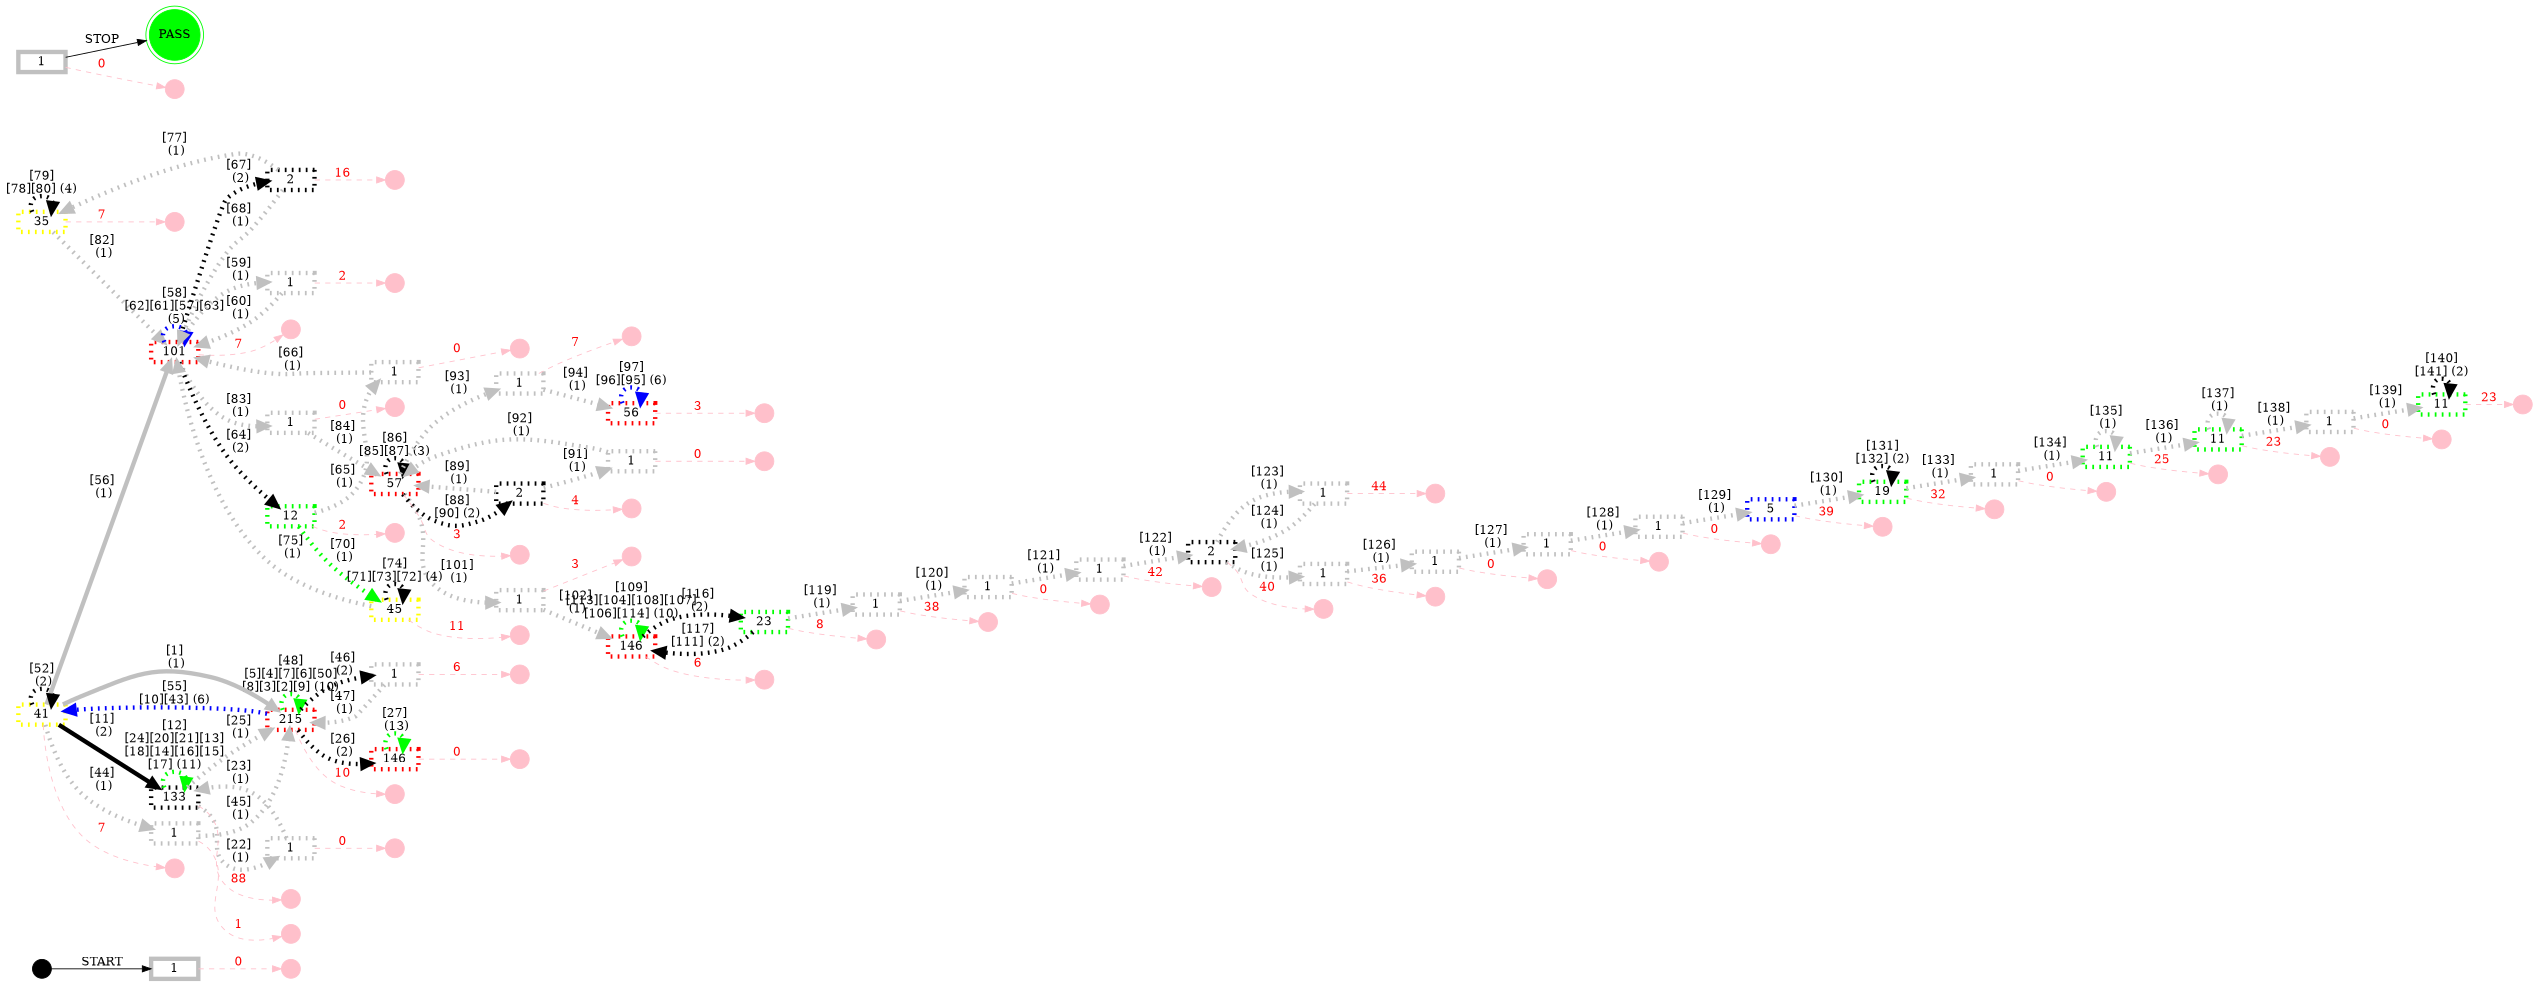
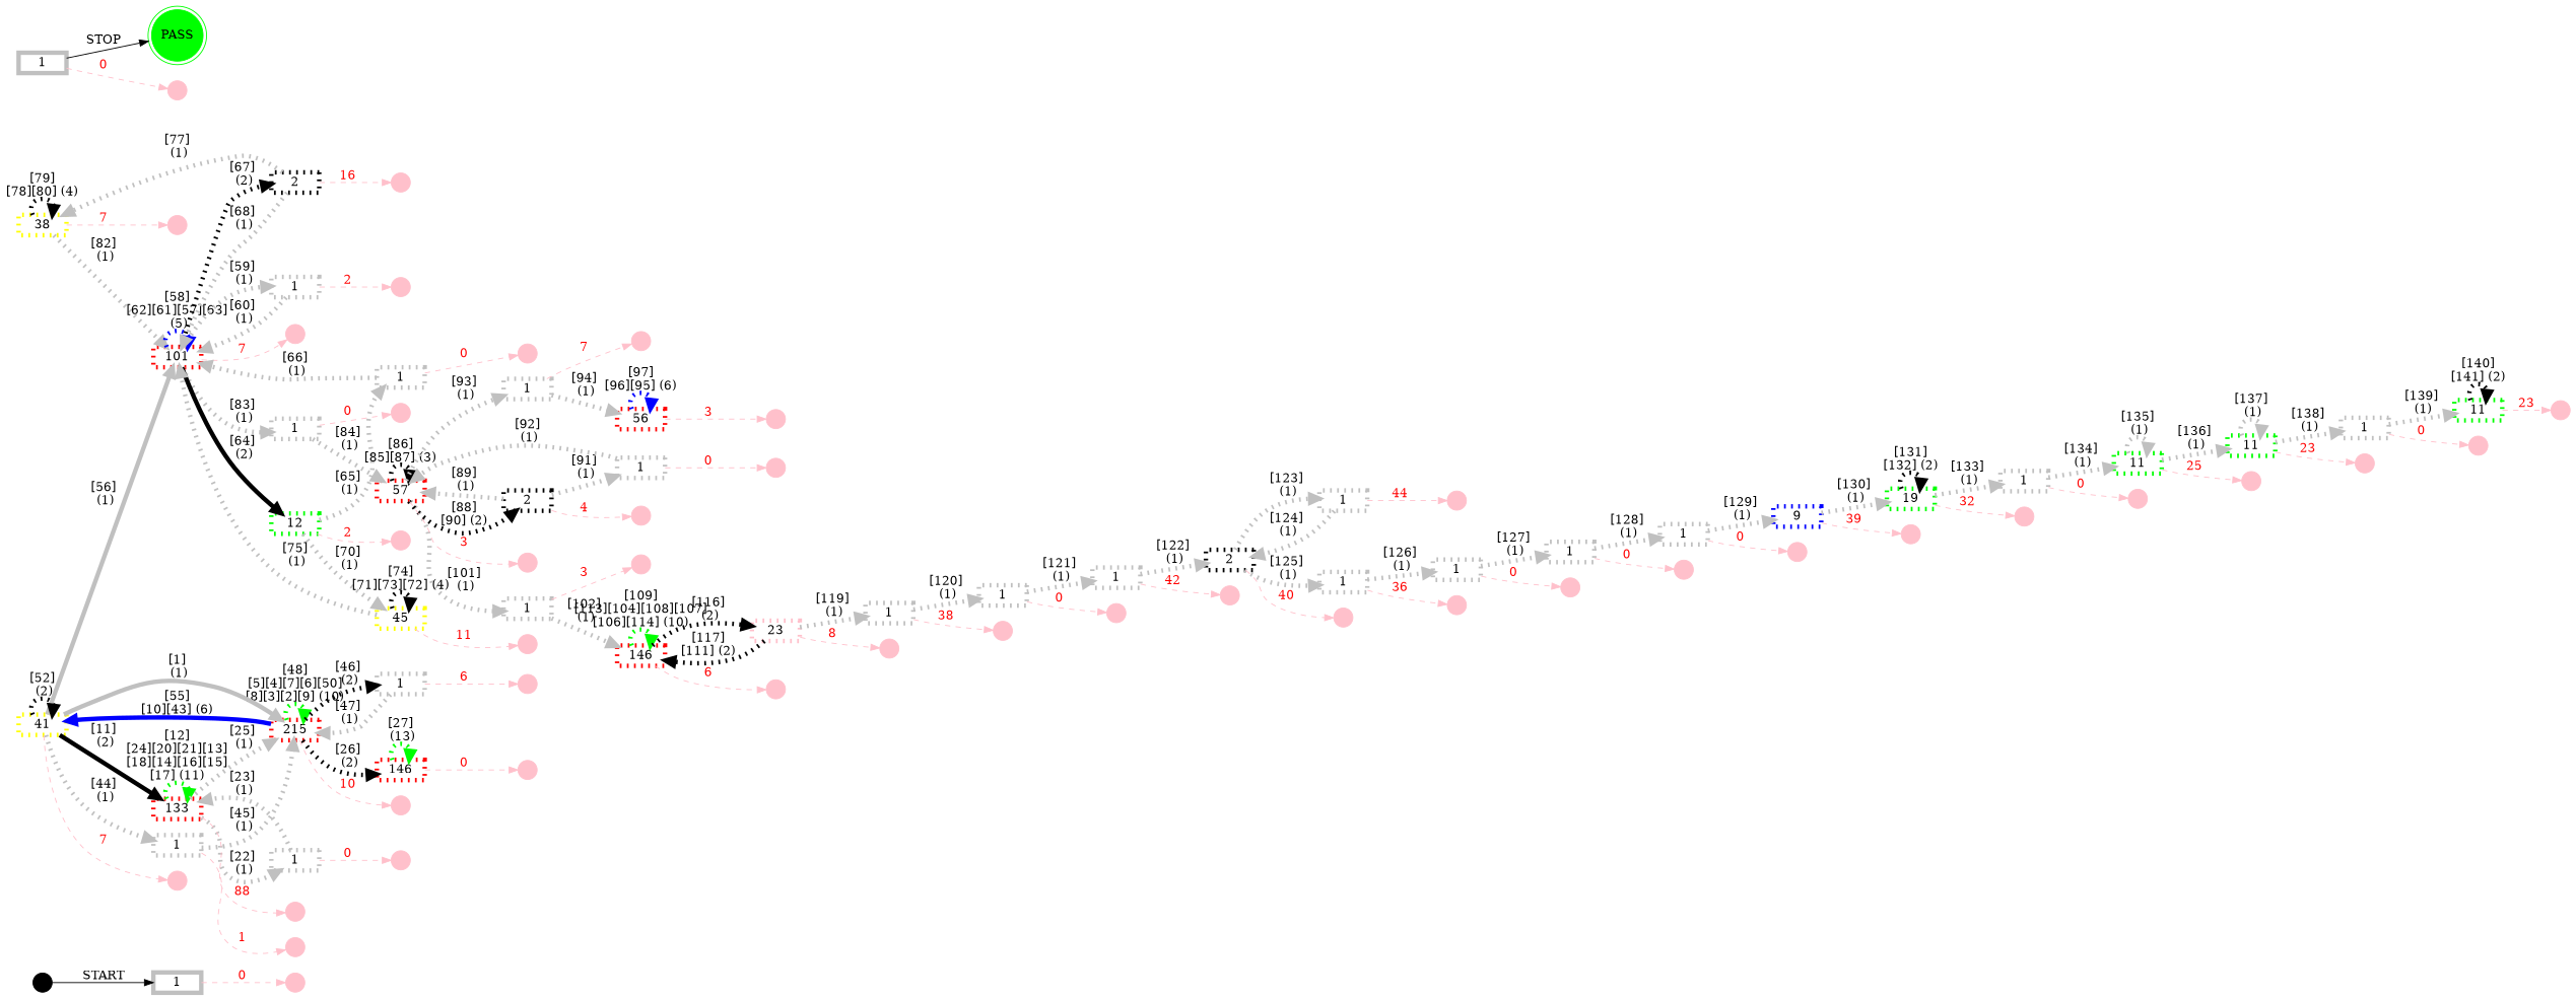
  digraph {
    rankdir=LR
    node [color=pink shape=point style=solid fixedsize=false fontcolor=black]
    edge [color=grey style=dotted penwidth=5]
    ENTRY [color=black height=0.3 fixedsize="" fontcolor=""]
    n2 [color=grey height=0.3 label=1 penwidth=5 shape=rect]
    uSR1dq5ezlae31463006495 [fontcolor=pink height=0.3]
-   n4 [color=yellow height=0.3 label=35 penwidth=5 shape=rect style=dotted]
+   n4 [color=yellow height=0.3 label=38 penwidth=5 shape=rect style=dotted]
    n5 [color=red height=0.3 label=101 penwidth=5 shape=rect style=dotted]
    uSRctccre26e3348618199 [fontcolor=pink height=0.3]
    n7 [color=grey height=0.3 label=1 penwidth=5 shape=rect style=dotted]
    n8 [color=green height=0.3 label=12 penwidth=5 shape=rect style=dotted]
    n9 [color=black height=0.3 label=2 penwidth=5 shape=rect style=dotted]
    n10 [color=grey height=0.3 label=1 penwidth=5 shape=rect style=dotted]
    uSR1gydz1119c2959523811 [fontcolor=pink height=0.3]
    n12 [color=red height=0.3 label=57 penwidth=5 shape=rect style=dotted]
    uSR4rkqdq1c3613337755 [fontcolor=pink height=0.3]
    n14 [color=grey height=0.3 label=1 penwidth=5 shape=rect style=dotted]
    n15 [color=black height=0.3 label=2 penwidth=5 shape=rect style=dotted]
    n16 [color=grey height=0.3 label=1 penwidth=5 shape=rect style=dotted]
    uSRtpp9291d21108131987 [fontcolor=pink height=0.3]
    n18 [color=red height=0.3 label=146 penwidth=5 shape=rect style=dotted]
    uSR19ksodq271734213595 [fontcolor=pink height=0.3]
    n20 [color=grey height=0.3 label=1 penwidth=5 shape=rect style=dotted]
    uSR1y3wwqw20d1235104920 [fontcolor=pink height=0.3]
    n22 [color=red height=0.3 label=56 penwidth=5 shape=rect style=dotted]
    uSRpqbmee2c11629289201 [fontcolor=pink height=0.3]
    n24 [color=black height=0.3 label=2 penwidth=5 shape=rect style=dotted]
    n25 [color=grey height=0.3 label=1 penwidth=5 shape=rect style=dotted]
    n26 [color=grey height=0.3 label=1 penwidth=5 shape=rect style=dotted]
    uSR1vzz8km13b11961975580 [fontcolor=pink height=0.3]
    uSR1z0wvv615551944790784 [fontcolor=pink height=0.3]
    n29 [color=grey height=0.3 label=1 penwidth=5 shape=rect style=dotted]
    uSRn8scck11892009010766 [fontcolor=pink height=0.3]
-   n31 [color=black height=0.3 label=133 penwidth=5 shape=rect style=dotted]
+   n31 [color=red height=0.3 label=133 penwidth=5 shape=rect style=dotted]
    n32 [color=red height=0.3 label=215 penwidth=5 shape=rect style=dotted]
    n33 [color=grey height=0.3 label=1 penwidth=5 shape=rect style=dotted]
    uSRz4yekg58338414550 [fontcolor=pink height=0.3]
    n35 [color=grey height=0.3 label=1 penwidth=5 shape=rect style=dotted]
    n36 [color=red height=0.3 label=146 penwidth=5 shape=rect style=dotted]
    n37 [color=yellow height=0.3 label=41 penwidth=5 shape=rect style=dotted]
    uSR1nd9x6414e2307877123 [fontcolor=pink height=0.3]
    uSR1pdx4n65f6934260831 [fontcolor=pink height=0.3]
    n40 [color=grey height=0.3 label=1 penwidth=5 shape=rect style=dotted]
    uSR1oz6mhf2423302866810 [fontcolor=pink height=0.3]
    uSR1k3pzxt23d1115512589 [fontcolor=pink height=0.3]
    uSR14tsk4l1752632078229 [fontcolor=pink height=0.3]
-   n44 [color=green height=0.3 label=23 penwidth=5 shape=rect style=dotted]
+   n44 [height=0.3 label=23 penwidth=5 shape=rect style=dotted]
    uSR1t5yjcp4543204213750 [fontcolor=pink height=0.3]
    n46 [color=yellow height=0.3 label=45 penwidth=5 shape=rect style=dotted]
    n47 [color=grey height=0.3 label=1 penwidth=5 shape=rect style=dotted]
    uSR19de3he23b1333424495 [fontcolor=pink height=0.3]
    uSR1no0ksx41e2623200056 [fontcolor=pink height=0.3]
    uSR4mzb462244275828291 [fontcolor=pink height=0.3]
    n51 [color=grey height=0.3 label=1 penwidth=5 shape=rect style=dotted]
    uSR1swggzf5f63221558736 [fontcolor=pink height=0.3]
    n53 [color=grey height=0.3 label=1 penwidth=5 shape=rect style=dotted]
    uSR1qvdybvcaf4137089283 [fontcolor=pink height=0.3]
    uSR144zc2i28b2864377794 [fontcolor=pink height=0.3]
    n56 [color=grey height=0.3 label=1 penwidth=5 shape=rect style=dotted]
    uSR7ldzry11573236102587 [fontcolor=pink height=0.3]
    uSRit234j1891698045338 [fontcolor=pink height=0.3]
    uSRucyl7c17053131475702 [fontcolor=pink height=0.3]
    uSR13y5cq625a659597692 [fontcolor=pink height=0.3]
    uSRkd1vuk1d72078707989 [fontcolor=pink height=0.3]
    n62 [color=green height=0.3 label=11 penwidth=5 shape=rect style=dotted]
    uSR1a62d1g8631667493542 [fontcolor=pink height=0.3]
    n64 [color=green height=0.3 label=19 penwidth=5 shape=rect style=dotted]
    n65 [color=grey height=0.3 label=1 penwidth=5 shape=rect style=dotted]
    uSRcddpead01841217744 [fontcolor=pink height=0.3]
    n67 [color=green height=0.3 label=11 penwidth=5 shape=rect style=dotted]
    uSR166y2398b23467088795 [fontcolor=pink height=0.3]
    uSR1proon62a43165722393 [fontcolor=pink height=0.3]
-   n70 [color=blue height=0.3 label=5 penwidth=5 shape=rect style=dotted]
+   n70 [color=blue height=0.3 label=9 penwidth=5 shape=rect style=dotted]
    uSR1ys4exmb49945797922 [fontcolor=pink height=0.3]
    n72 [color=green height=0.3 label=11 penwidth=5 shape=rect style=dotted]
    uSR6dr4w8902687609943 [fontcolor=pink height=0.3]
    n74 [color=grey height=0.3 label=1 penwidth=5 shape=rect style=dotted]
    uSR16lxu8u8c61477540966 [fontcolor=pink height=0.3]
    n76 [color=grey height=0.3 label=1 penwidth=5 shape=rect style=dotted]
    uSRmfhq5e14113712300970 [fontcolor=pink height=0.3]
    n78 [color=grey height=0.3 label=1 penwidth=5 shape=rect style=dotted]
    uSRu83jbce332388039915 [fontcolor=pink height=0.3]
    uSR1ahamisfd7911770092 [fontcolor=pink height=0.3]
    uSR1uzb5zofce224279199 [fontcolor=pink height=0.3]
    n82 [color=grey height=0.3 label=1 penwidth=5 shape=rect]
    PASS [color=green height=0.8 shape=doublecircle style=filled]
    uSR1z115a8b914078694224 [fontcolor=pink height=0.3]
    ENTRY -> n2 [color=black label=START style=solid penwidth=""]
    n2 -> uSR1dq5ezlae31463006495 [color=pink fontcolor=red label=0 style=dashed penwidth=""]
    n4 -> n4 [color=black label="[79]\n[78][80] (4)"]
    n4 -> n5 [label="[82]\n (1)"]
    n4 -> uSRctccre26e3348618199 [color=pink fontcolor=red label=7 style=dashed penwidth=""]
    n5 -> n5 [color=blue label="[58]\n[62][61][57][63]\n (5)"]
    n5 -> n7 [label="[83]\n (1)"]
-   n5 -> n8 [color=black label="[64]\n (2)"]
+   n5 -> n8 [color=black label="[64]\n (2)" style=solid]
    n5 -> n9 [color=black label="[67]\n (2)"]
    n5 -> n10 [label="[59]\n (1)"]
    n5 -> uSR1gydz1119c2959523811 [color=pink fontcolor=red label=7 style=dashed penwidth=""]
    n7 -> n12 [label="[84]\n (1)"]
    n7 -> uSR4rkqdq1c3613337755 [color=pink fontcolor=red label=0 style=dashed penwidth=""]
-   n8 -> n46 [color=green label="[70]\n (1)"]
+   n8 -> n46 [label="[70]\n (1)"]
    n8 -> n47 [label="[65]\n (1)"]
    n8 -> uSR19de3he23b1333424495 [color=pink fontcolor=red label=2 style=dashed penwidth=""]
    n9 -> n4 [label="[77]\n (1)"]
    n9 -> n5 [label="[68]\n (1)"]
    n9 -> uSR144zc2i28b2864377794 [color=pink fontcolor=red label=16 style=dashed penwidth=""]
    n10 -> n5 [label="[60]\n (1)"]
    n10 -> uSRkd1vuk1d72078707989 [color=pink fontcolor=red label=2 style=dashed penwidth=""]
    n12 -> n12 [color=black label="[86]\n[85][87] (3)"]
    n12 -> n14 [label="[101]\n (1)"]
    n12 -> n15 [color=black label="[88]\n[90] (2)"]
    n12 -> n16 [label="[93]\n (1)"]
    n12 -> uSRtpp9291d21108131987 [color=pink fontcolor=red label=3 style=dashed penwidth=""]
    n14 -> n18 [label="[102]\n (1)"]
    n14 -> uSR19ksodq271734213595 [color=pink fontcolor=red label=3 style=dashed penwidth=""]
    n15 -> n12 [label="[89]\n (1)"]
    n15 -> n20 [label="[91]\n (1)"]
    n15 -> uSR1y3wwqw20d1235104920 [color=pink fontcolor=red label=4 style=dashed penwidth=""]
    n16 -> n22 [label="[94]\n (1)"]
    n16 -> uSRpqbmee2c11629289201 [color=pink fontcolor=red label=7 style=dashed penwidth=""]
    n18 -> n18 [color=green label="[109]\n[113][104][108][107]\n[106][114] (10)"]
    n18 -> n44 [color=black label="[116]\n (2)"]
    n18 -> uSR1t5yjcp4543204213750 [color=pink fontcolor=red label=6 style=dashed penwidth=""]
    n20 -> n12 [label="[92]\n (1)"]
    n20 -> uSR13y5cq625a659597692 [color=pink fontcolor=red label=0 style=dashed penwidth=""]
    n22 -> n22 [color=blue label="[97]\n[96][95] (6)"]
    n22 -> uSR1proon62a43165722393 [color=pink fontcolor=red label=3 style=dashed penwidth=""]
    n24 -> n25 [label="[123]\n (1)"]
    n24 -> n26 [label="[125]\n (1)"]
    n24 -> uSR1vzz8km13b11961975580 [color=pink fontcolor=red label=40 style=dashed penwidth=""]
    n25 -> n24 [label="[124]\n (1)"]
    n25 -> uSR1z0wvv615551944790784 [color=pink fontcolor=red label=44 style=dashed penwidth=""]
    n26 -> n29 [label="[126]\n (1)"]
    n26 -> uSRn8scck11892009010766 [color=pink fontcolor=red label=36 style=dashed penwidth=""]
    n29 -> n76 [label="[127]\n (1)"]
    n29 -> uSRmfhq5e14113712300970 [color=pink fontcolor=red label=0 style=dashed penwidth=""]
    n31 -> n31 [color=green label="[12]\n[24][20][21][13]\n[18][14][16][15]\n[17] (11)"]
    n31 -> n32 [label="[25]\n (1)"]
    n31 -> n33 [label="[22]\n (1)"]
    n31 -> uSRz4yekg58338414550 [color=pink fontcolor=red label=88 style=dashed penwidth=""]
    n32 -> n32 [color=green label="[48]\n[5][4][7][6][50]\n[8][3][2][9] (10)"]
    n32 -> n35 [color=black label="[46]\n (2)"]
    n32 -> n36 [color=black label="[26]\n (2)"]
-   n32 -> n37 [color=blue label="[55]\n[10][43] (6)"]
+   n32 -> n37 [color=blue label="[55]\n[10][43] (6)" style=solid]
    n32 -> uSR1nd9x6414e2307877123 [color=pink fontcolor=red label=10 style=dashed penwidth=""]
    n33 -> n31 [label="[23]\n (1)"]
    n33 -> uSR1pdx4n65f6934260831 [color=pink fontcolor=red label=0 style=dashed penwidth=""]
    n35 -> n32 [label="[47]\n (1)"]
    n35 -> uSR1k3pzxt23d1115512589 [color=pink fontcolor=red label=6 style=dashed penwidth=""]
    n36 -> n36 [color=green label="[27]\n (13)"]
    n36 -> uSR14tsk4l1752632078229 [color=pink fontcolor=red label=0 style=dashed penwidth=""]
    n37 -> n5 [label="[56]\n (1)" style=solid]
    n37 -> n31 [color=black label="[11]\n (2)" style=solid]
    n37 -> n32 [label="[1]\n (1)" style=solid]
    n37 -> n37 [color=black label="[52]\n (2)"]
    n37 -> n40 [label="[44]\n (1)"]
    n37 -> uSRit234j1891698045338 [color=pink fontcolor=red label=7 style=dashed penwidth=""]
    n40 -> n32 [label="[45]\n (1)"]
    n40 -> uSR1oz6mhf2423302866810 [color=pink fontcolor=red label=1 style=dashed penwidth=""]
    n44 -> n18 [color=black label="[117]\n[111] (2)"]
    n44 -> n51 [label="[119]\n (1)"]
    n44 -> uSR1swggzf5f63221558736 [color=pink fontcolor=red label=8 style=dashed penwidth=""]
    n46 -> n5 [label="[75]\n (1)"]
    n46 -> n46 [color=black label="[74]\n[71][73][72] (4)"]
    n46 -> uSR1no0ksx41e2623200056 [color=pink fontcolor=red label=11 style=dashed penwidth=""]
    n47 -> n5 [label="[66]\n (1)"]
    n47 -> uSR4mzb462244275828291 [color=pink fontcolor=red label=0 style=dashed penwidth=""]
    n51 -> n53 [label="[120]\n (1)"]
    n51 -> uSR1qvdybvcaf4137089283 [color=pink fontcolor=red label=38 style=dashed penwidth=""]
    n53 -> n56 [label="[121]\n (1)"]
    n53 -> uSR7ldzry11573236102587 [color=pink fontcolor=red label=0 style=dashed penwidth=""]
    n56 -> n24 [label="[122]\n (1)"]
    n56 -> uSRucyl7c17053131475702 [color=pink fontcolor=red label=42 style=dashed penwidth=""]
    n62 -> n62 [color=black label="[140]\n[141] (2)"]
    n62 -> uSR1a62d1g8631667493542 [color=pink fontcolor=red label=23 style=dashed penwidth=""]
    n64 -> n64 [color=black label="[131]\n[132] (2)"]
    n64 -> n65 [label="[133]\n (1)"]
    n64 -> uSRcddpead01841217744 [color=pink fontcolor=red label=32 style=dashed penwidth=""]
    n65 -> n67 [label="[134]\n (1)"]
    n65 -> uSR166y2398b23467088795 [color=pink fontcolor=red label=0 style=dashed penwidth=""]
    n67 -> n67 [label="[135]\n (1)"]
    n67 -> n72 [label="[136]\n (1)"]
    n67 -> uSR6dr4w8902687609943 [color=pink fontcolor=red label=25 style=dashed penwidth=""]
    n70 -> n64 [label="[130]\n (1)"]
    n70 -> uSR1ys4exmb49945797922 [color=pink fontcolor=red label=39 style=dashed penwidth=""]
    n72 -> n72 [label="[137]\n (1)"]
    n72 -> n74 [label="[138]\n (1)"]
    n72 -> uSR16lxu8u8c61477540966 [color=pink fontcolor=red label=23 style=dashed penwidth=""]
    n74 -> n62 [label="[139]\n (1)"]
    n74 -> uSR1uzb5zofce224279199 [color=pink fontcolor=red label=0 style=dashed penwidth=""]
    n76 -> n78 [label="[128]\n (1)"]
    n76 -> uSRu83jbce332388039915 [color=pink fontcolor=red label=0 style=dashed penwidth=""]
    n78 -> n70 [label="[129]\n (1)"]
    n78 -> uSR1ahamisfd7911770092 [color=pink fontcolor=red label=0 style=dashed penwidth=""]
    n82 -> PASS [color=black label=STOP style=solid penwidth=""]
    n82 -> uSR1z115a8b914078694224 [color=pink fontcolor=red label=0 style=dashed penwidth=""]
  }
